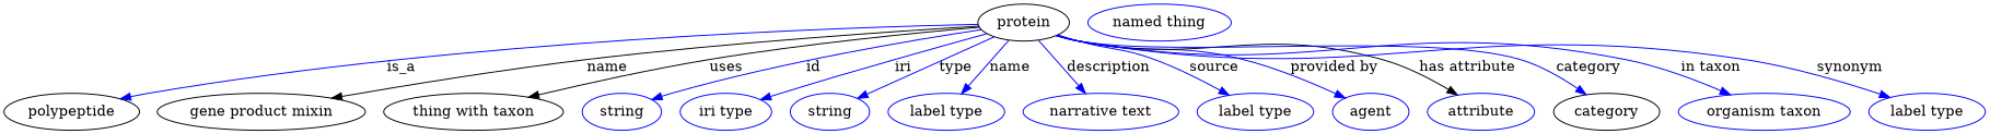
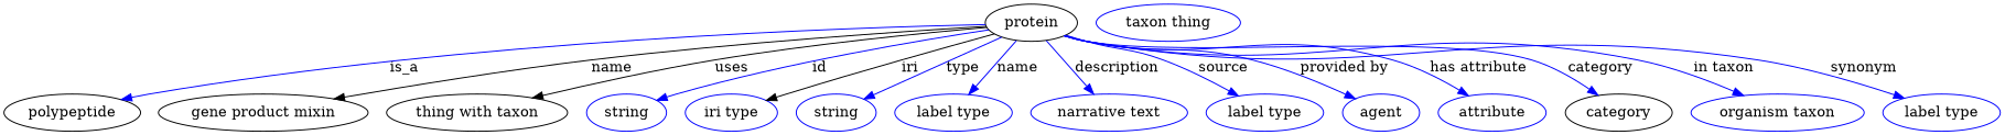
  digraph {
    node [color=blue]
    edge [color=blue style=solid]
    n1 [height=0.5 label=protein width=1.2277 color=""]
    polypeptide [height=0.5 width=1.8234 color=""]
    "gene product mixin" [height=0.5 width=2.7984 color=""]
    "thing with taxon" [height=0.5 width=2.4192 color=""]
    n5 [height=0.5 label=string width=1.0652]
    n6 [height=0.5 label="iri type" width=1.2277]
    n7 [height=0.5 label=string width=1.0652]
    n8 [height=0.5 label="label type" width=1.5707]
    n9 [height=0.5 label="narrative text" width=2.0943]
    n10 [height=0.5 label="label type" width=1.5707]
    n11 [height=0.5 label=agent width=1.0291]
    n12 [height=0.5 label=attribute width=1.4443]
    category [height=0.5 width=1.4263 color=""]
    n14 [height=0.5 label="organism taxon" width=2.3109]
    n15 [height=0.5 label="label type" width=1.5707]
-   n16 [height=0.5 label="named thing" width=1.9318]
+   n16 [height=0.5 label="taxon thing" width=1.9318]
    n1 -> polypeptide [label=is_a style=""]
    n1 -> "gene product mixin" [label=name color="" style=""]
    n1 -> "thing with taxon" [label=uses color="" style=""]
    n1 -> n5 [label=id]
-   n1 -> n6 [label=iri]
+   n1 -> n6 [color=black label=iri]
    n1 -> n7 [label=type]
    n1 -> n8 [label=name]
    n1 -> n9 [label=description]
    n1 -> n10 [label=source]
    n1 -> n11 [label="provided by"]
-   n1 -> n12 [color=black label="has attribute"]
+   n1 -> n12 [label="has attribute"]
    n1 -> category [label=category]
    n1 -> n14 [label="in taxon"]
    n1 -> n15 [label=synonym]
  }
